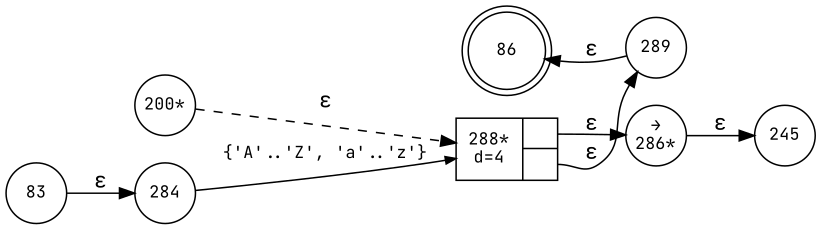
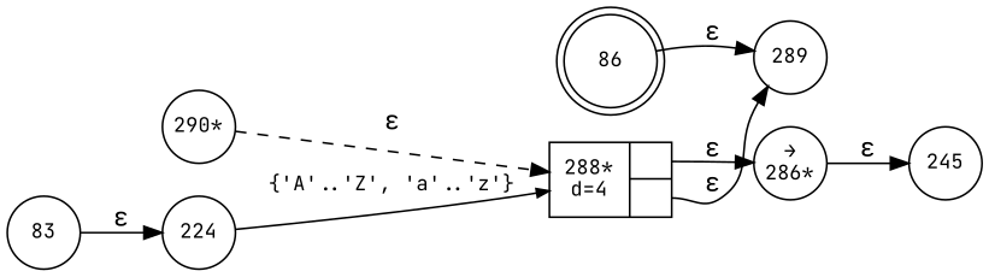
  digraph {
    fontname="JetBrains Mono"
    rankdir=LR
    node [fixedsize=true fontname="JetBrains Mono" fontsize=11 shape=circle peripheries=1]
    edge [fontname="JetBrains Mono"]
    n1 [label=86 shape=doublecircle width=.6 peripheries=""]
    n2 [fixedsize=false label="{288*\nd=4|{<p0>|<p1>}}" shape=record]
    n3 [label=289 width=.55]
    n4 [label="&rarr;\n286*" width=.55]
    n5 [label=245 width=.55]
-   n6 [label="200*" width=.55]
+   n6 [label="290*" width=.55]
    n7 [label=83 width=.55]
-   n8 [label=284 width=.55]
+   n8 [label=224 width=.55]
    n2 -> n3 [label="&epsilon;" tailport=p1]
    n2 -> n4 [label="&epsilon;" tailport=p0]
-   n3 -> n1 [label="&epsilon;"]
+   n1 -> n3 [label="&epsilon;"]
    n4 -> n5 [label="&epsilon;"]
    n6 -> n2 [label="&epsilon;" style=dashed]
    n7 -> n8 [label="&epsilon;"]
    n8 -> n2 [arrowhead=normal arrowsize=.7 fontsize=11 label="{'A'..'Z', 'a'..'z'}"]
  }
